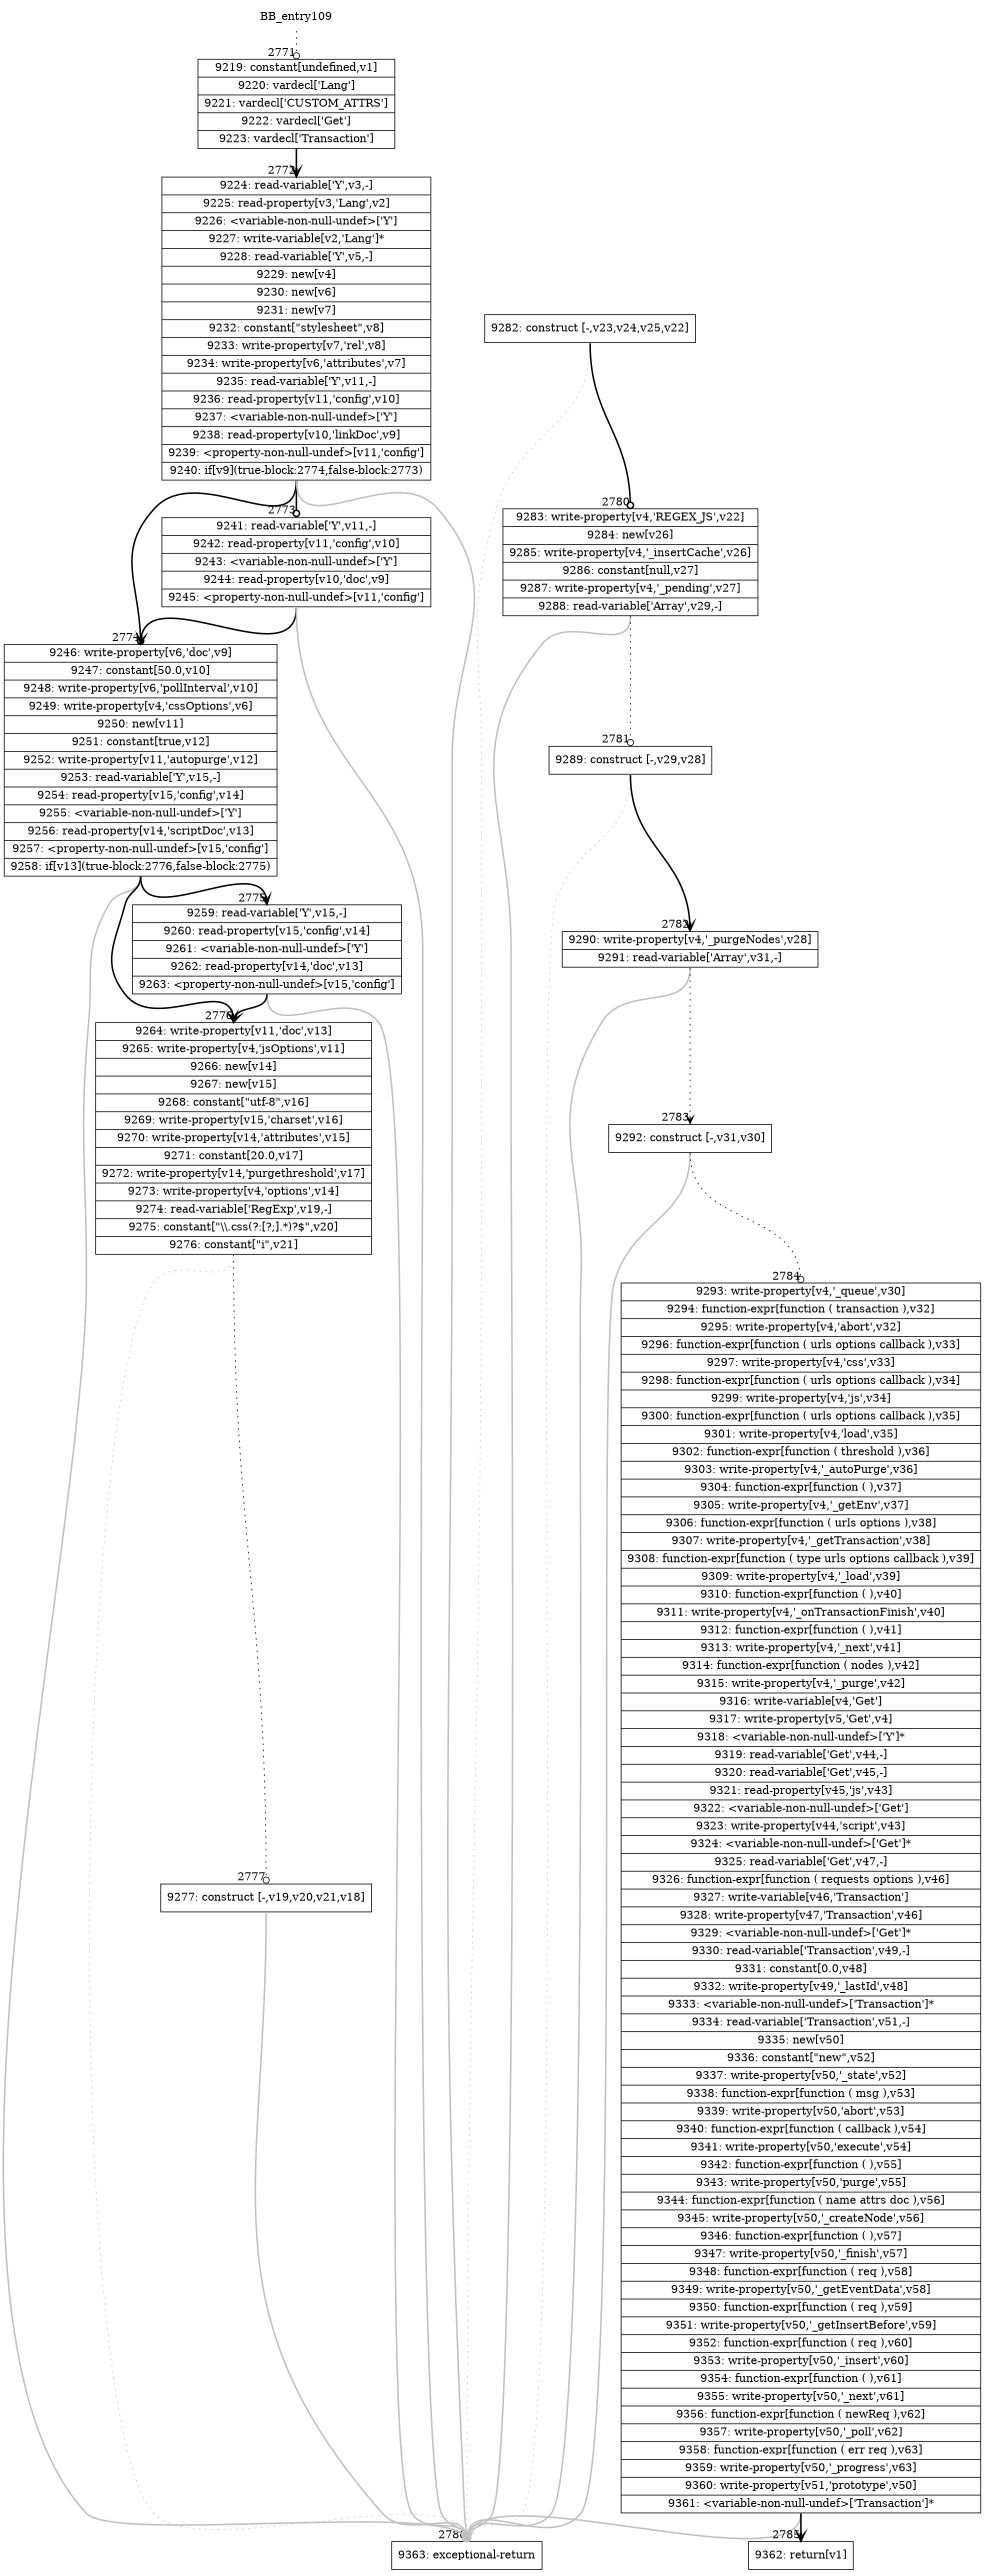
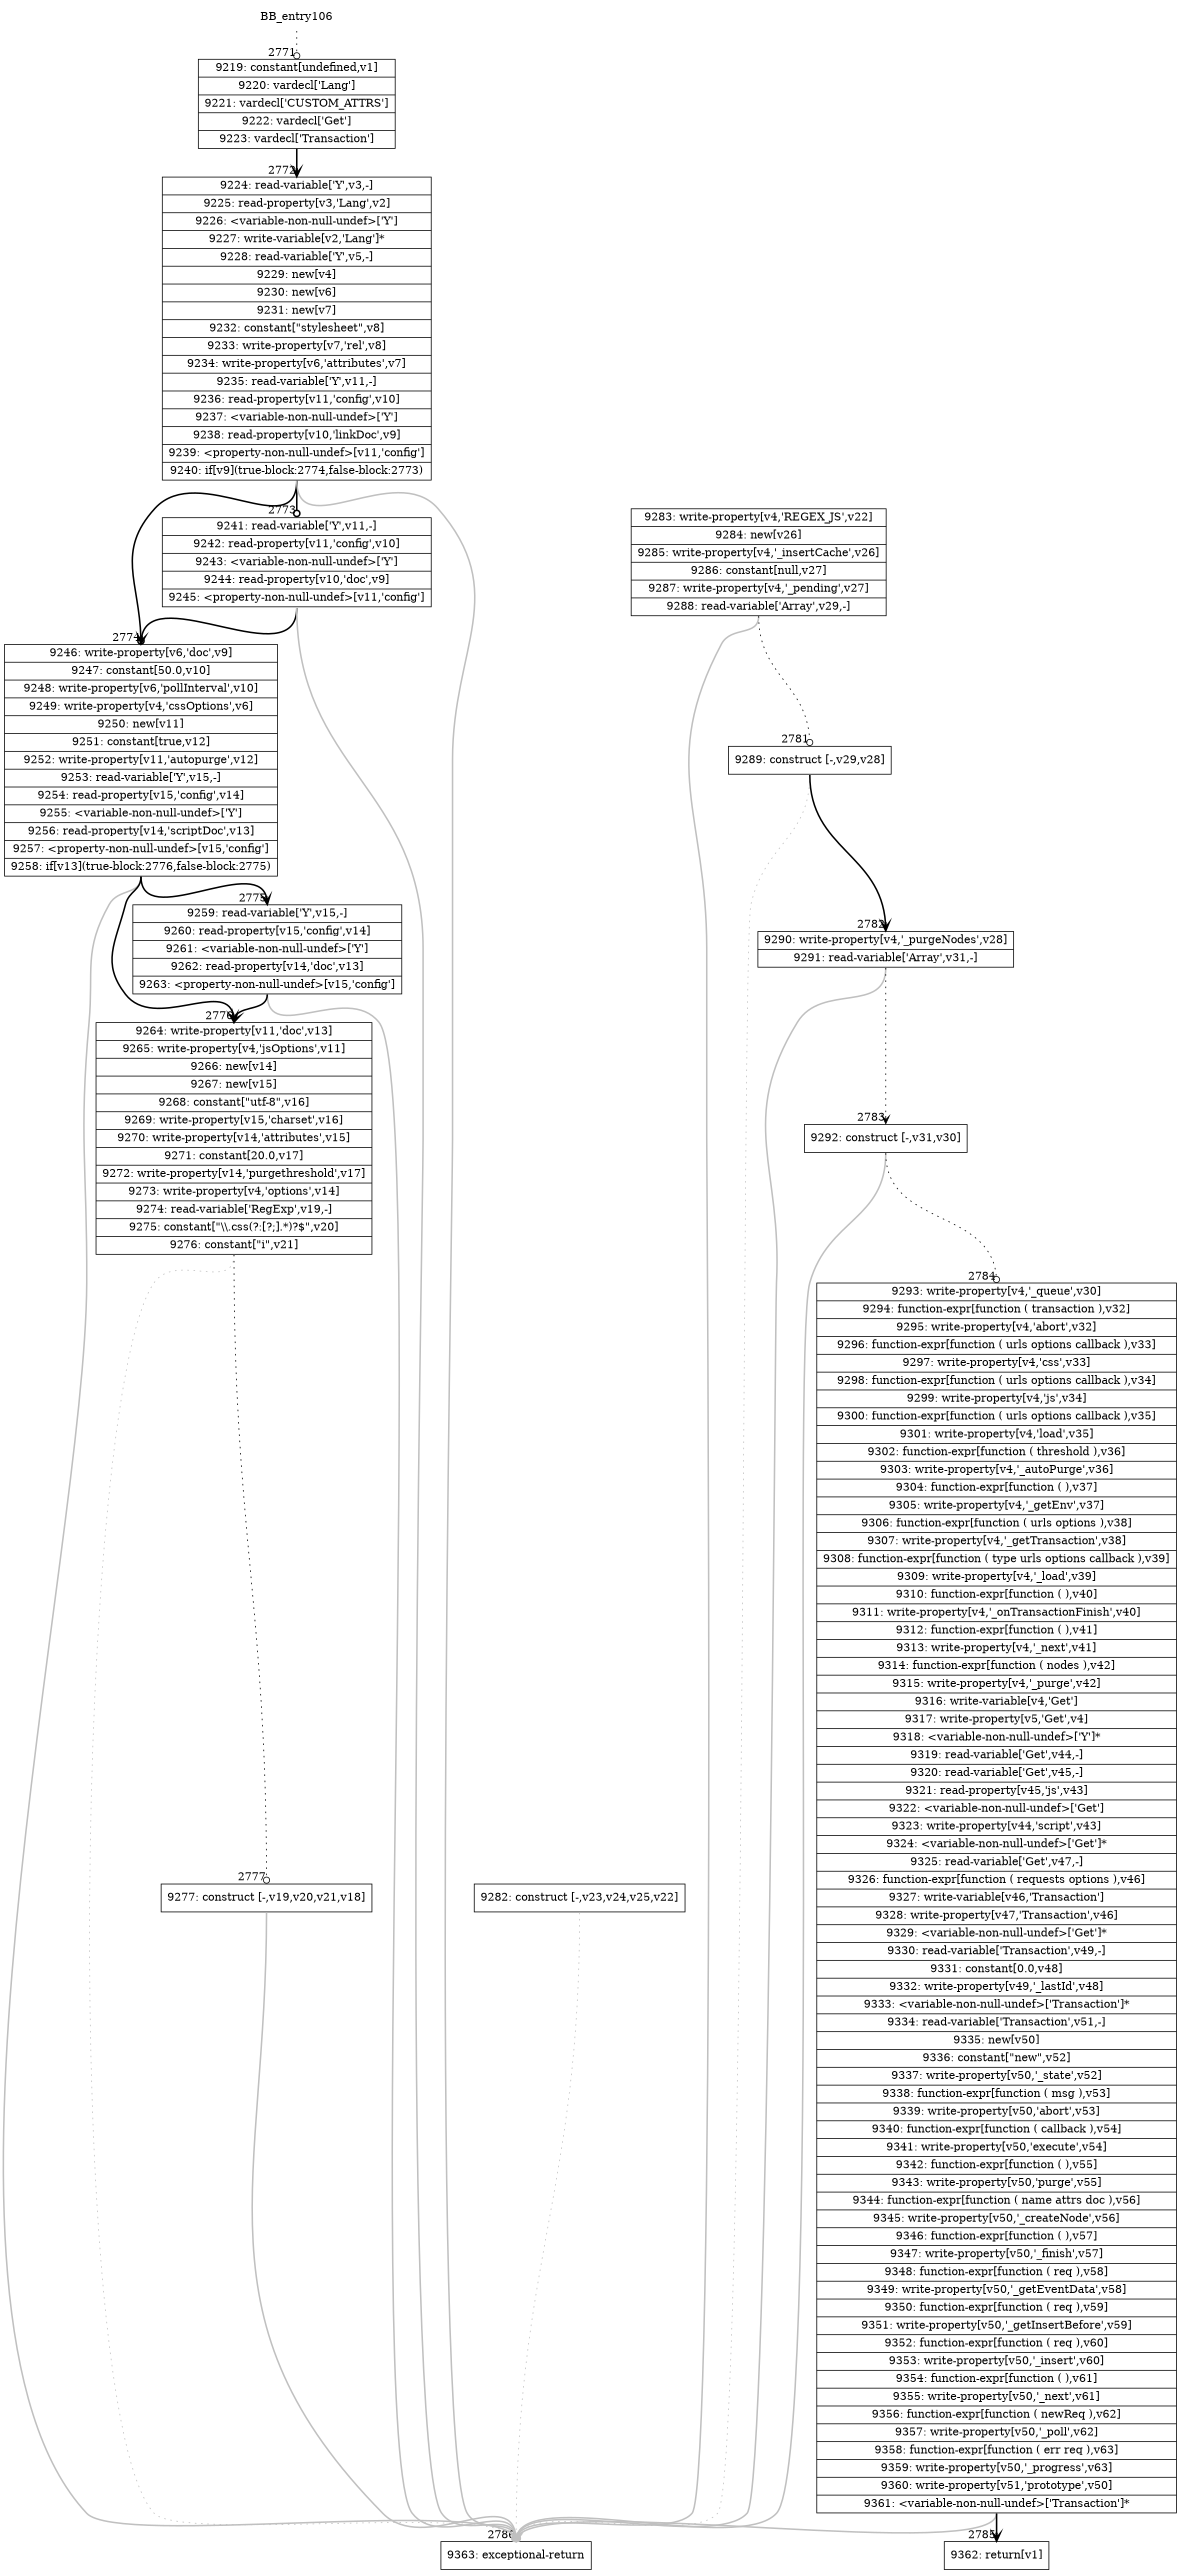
  digraph {
    rankdir=TD
    node [shape=record]
    edge [arrowhead=odot headport=n style=bold tailport=s]
-   BB_entry109 [shape=none]
+   BB_entry109 [shape=none label=BB_entry106]
    n2 [label="{9219: constant[undefined,v1]|9220: vardecl['Lang']|9221: vardecl['CUSTOM_ATTRS']|9222: vardecl['Get']|9223: vardecl['Transaction']}"]
    n3 [label="{9224: read-variable['Y',v3,-]|9225: read-property[v3,'Lang',v2]|9226: \<variable-non-null-undef\>['Y']|9227: write-variable[v2,'Lang']*|9228: read-variable['Y',v5,-]|9229: new[v4]|9230: new[v6]|9231: new[v7]|9232: constant[\"stylesheet\",v8]|9233: write-property[v7,'rel',v8]|9234: write-property[v6,'attributes',v7]|9235: read-variable['Y',v11,-]|9236: read-property[v11,'config',v10]|9237: \<variable-non-null-undef\>['Y']|9238: read-property[v10,'linkDoc',v9]|9239: \<property-non-null-undef\>[v11,'config']|9240: if[v9](true-block:2774,false-block:2773)}"]
    n4 [label="{9246: write-property[v6,'doc',v9]|9247: constant[50.0,v10]|9248: write-property[v6,'pollInterval',v10]|9249: write-property[v4,'cssOptions',v6]|9250: new[v11]|9251: constant[true,v12]|9252: write-property[v11,'autopurge',v12]|9253: read-variable['Y',v15,-]|9254: read-property[v15,'config',v14]|9255: \<variable-non-null-undef\>['Y']|9256: read-property[v14,'scriptDoc',v13]|9257: \<property-non-null-undef\>[v15,'config']|9258: if[v13](true-block:2776,false-block:2775)}"]
    n5 [label="{9241: read-variable['Y',v11,-]|9242: read-property[v11,'config',v10]|9243: \<variable-non-null-undef\>['Y']|9244: read-property[v10,'doc',v9]|9245: \<property-non-null-undef\>[v11,'config']}"]
    n6 [label="{9363: exceptional-return}"]
    n7 [label="{9264: write-property[v11,'doc',v13]|9265: write-property[v4,'jsOptions',v11]|9266: new[v14]|9267: new[v15]|9268: constant[\"utf-8\",v16]|9269: write-property[v15,'charset',v16]|9270: write-property[v14,'attributes',v15]|9271: constant[20.0,v17]|9272: write-property[v14,'purgethreshold',v17]|9273: write-property[v4,'options',v14]|9274: read-variable['RegExp',v19,-]|9275: constant[\"\\\\.css(?:[?;].*)?$\",v20]|9276: constant[\"i\",v21]}"]
    n8 [label="{9259: read-variable['Y',v15,-]|9260: read-property[v15,'config',v14]|9261: \<variable-non-null-undef\>['Y']|9262: read-property[v14,'doc',v13]|9263: \<property-non-null-undef\>[v15,'config']}"]
    n9 [label="{9277: construct [-,v19,v20,v21,v18]}"]
    n10 [label="{9282: construct [-,v23,v24,v25,v22]}"]
    n11 [label="{9283: write-property[v4,'REGEX_JS',v22]|9284: new[v26]|9285: write-property[v4,'_insertCache',v26]|9286: constant[null,v27]|9287: write-property[v4,'_pending',v27]|9288: read-variable['Array',v29,-]}"]
    n12 [label="{9289: construct [-,v29,v28]}"]
    n13 [label="{9290: write-property[v4,'_purgeNodes',v28]|9291: read-variable['Array',v31,-]}"]
    n14 [label="{9292: construct [-,v31,v30]}"]
    n15 [label="{9293: write-property[v4,'_queue',v30]|9294: function-expr[function ( transaction ),v32]|9295: write-property[v4,'abort',v32]|9296: function-expr[function ( urls options callback ),v33]|9297: write-property[v4,'css',v33]|9298: function-expr[function ( urls options callback ),v34]|9299: write-property[v4,'js',v34]|9300: function-expr[function ( urls options callback ),v35]|9301: write-property[v4,'load',v35]|9302: function-expr[function ( threshold ),v36]|9303: write-property[v4,'_autoPurge',v36]|9304: function-expr[function ( ),v37]|9305: write-property[v4,'_getEnv',v37]|9306: function-expr[function ( urls options ),v38]|9307: write-property[v4,'_getTransaction',v38]|9308: function-expr[function ( type urls options callback ),v39]|9309: write-property[v4,'_load',v39]|9310: function-expr[function ( ),v40]|9311: write-property[v4,'_onTransactionFinish',v40]|9312: function-expr[function ( ),v41]|9313: write-property[v4,'_next',v41]|9314: function-expr[function ( nodes ),v42]|9315: write-property[v4,'_purge',v42]|9316: write-variable[v4,'Get']|9317: write-property[v5,'Get',v4]|9318: \<variable-non-null-undef\>['Y']*|9319: read-variable['Get',v44,-]|9320: read-variable['Get',v45,-]|9321: read-property[v45,'js',v43]|9322: \<variable-non-null-undef\>['Get']|9323: write-property[v44,'script',v43]|9324: \<variable-non-null-undef\>['Get']*|9325: read-variable['Get',v47,-]|9326: function-expr[function ( requests options ),v46]|9327: write-variable[v46,'Transaction']|9328: write-property[v47,'Transaction',v46]|9329: \<variable-non-null-undef\>['Get']*|9330: read-variable['Transaction',v49,-]|9331: constant[0.0,v48]|9332: write-property[v49,'_lastId',v48]|9333: \<variable-non-null-undef\>['Transaction']*|9334: read-variable['Transaction',v51,-]|9335: new[v50]|9336: constant[\"new\",v52]|9337: write-property[v50,'_state',v52]|9338: function-expr[function ( msg ),v53]|9339: write-property[v50,'abort',v53]|9340: function-expr[function ( callback ),v54]|9341: write-property[v50,'execute',v54]|9342: function-expr[function ( ),v55]|9343: write-property[v50,'purge',v55]|9344: function-expr[function ( name attrs doc ),v56]|9345: write-property[v50,'_createNode',v56]|9346: function-expr[function ( ),v57]|9347: write-property[v50,'_finish',v57]|9348: function-expr[function ( req ),v58]|9349: write-property[v50,'_getEventData',v58]|9350: function-expr[function ( req ),v59]|9351: write-property[v50,'_getInsertBefore',v59]|9352: function-expr[function ( req ),v60]|9353: write-property[v50,'_insert',v60]|9354: function-expr[function ( ),v61]|9355: write-property[v50,'_next',v61]|9356: function-expr[function ( newReq ),v62]|9357: write-property[v50,'_poll',v62]|9358: function-expr[function ( err req ),v63]|9359: write-property[v50,'_progress',v63]|9360: write-property[v51,'prototype',v50]|9361: \<variable-non-null-undef\>['Transaction']*}"]
    n16 [label="{9362: return[v1]}"]
    BB_entry109 -> n2 [headlabel="    2771" style=dotted]
    n2 -> n3 [arrowhead=vee headlabel="      2772"]
    n3 -> n4 [headlabel="      2774"]
    n3 -> n5 [headlabel="      2773"]
    n3 -> n6 [color=gray headlabel="      2786"]
    n4 -> n6 [color=gray]
    n4 -> n7 [arrowhead=vee headlabel="      2776"]
    n4 -> n8 [arrowhead=vee headlabel="      2775"]
    n5 -> n4 [arrowhead=vee]
    n5 -> n6 [arrowhead=vee color=gray]
    n7 -> n6 [color=gray style=dotted]
    n7 -> n9 [headlabel="      2777" style=dotted]
    n8 -> n6 [arrowhead=vee color=gray]
    n8 -> n7 [arrowhead=vee]
    n9 -> n6 [color=gray]
    n10 -> n6 [arrowhead=vee color=gray style=dotted]
-   n10 -> n11 [headlabel="      2780"]
    n11 -> n6 [color=gray]
    n11 -> n12 [headlabel="      2781" style=dotted]
    n12 -> n6 [arrowhead=vee color=gray style=dotted]
    n12 -> n13 [arrowhead=vee headlabel="      2782"]
    n13 -> n6 [color=gray]
    n13 -> n14 [arrowhead=vee headlabel="      2783" style=dotted]
    n14 -> n6 [arrowhead=vee color=gray]
    n14 -> n15 [headlabel="      2784" style=dotted]
    n15 -> n6 [color=gray]
    n15 -> n16 [arrowhead=vee headlabel="      2785"]
  }
